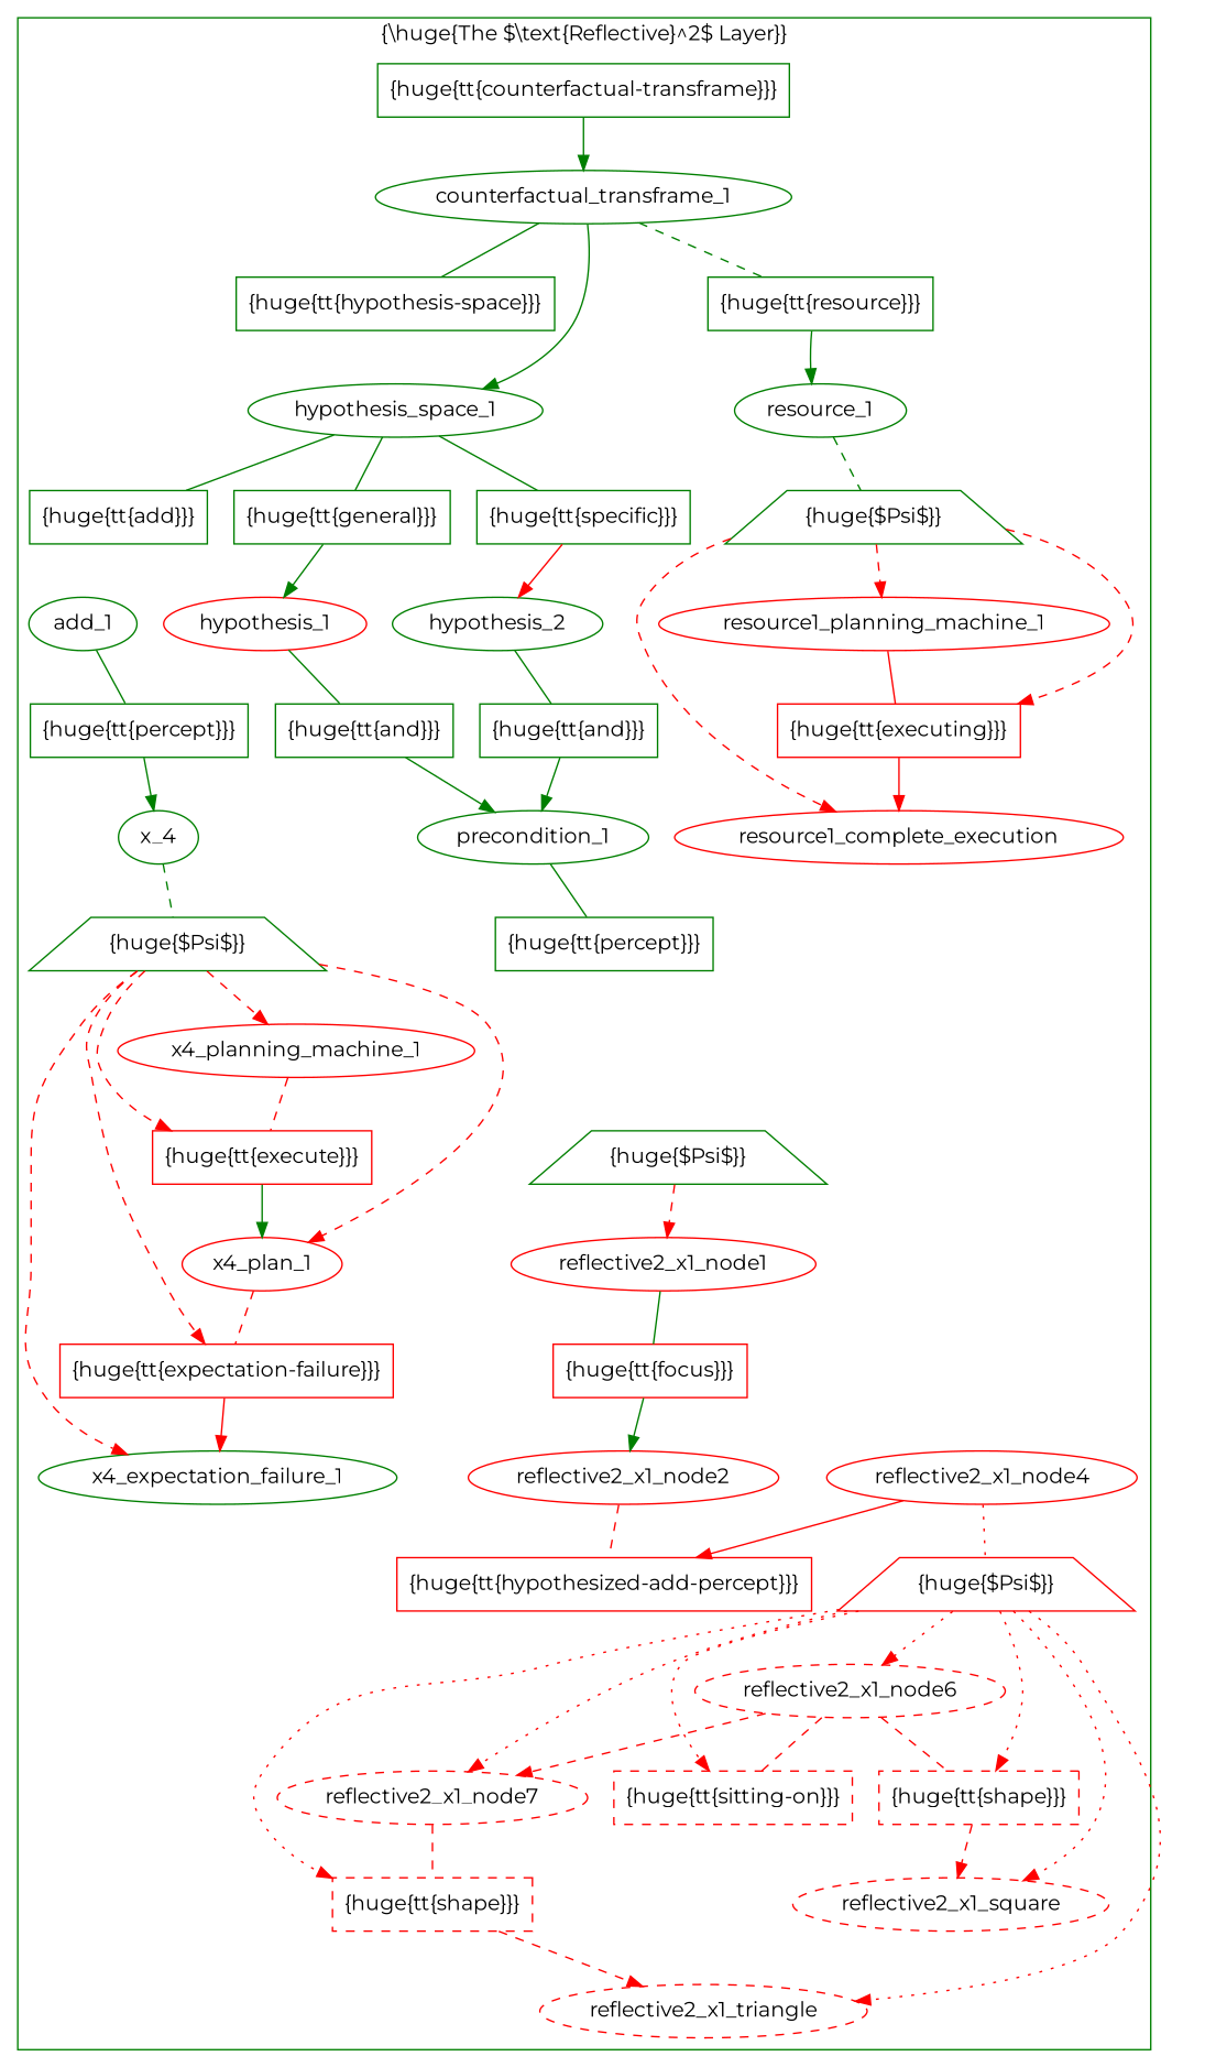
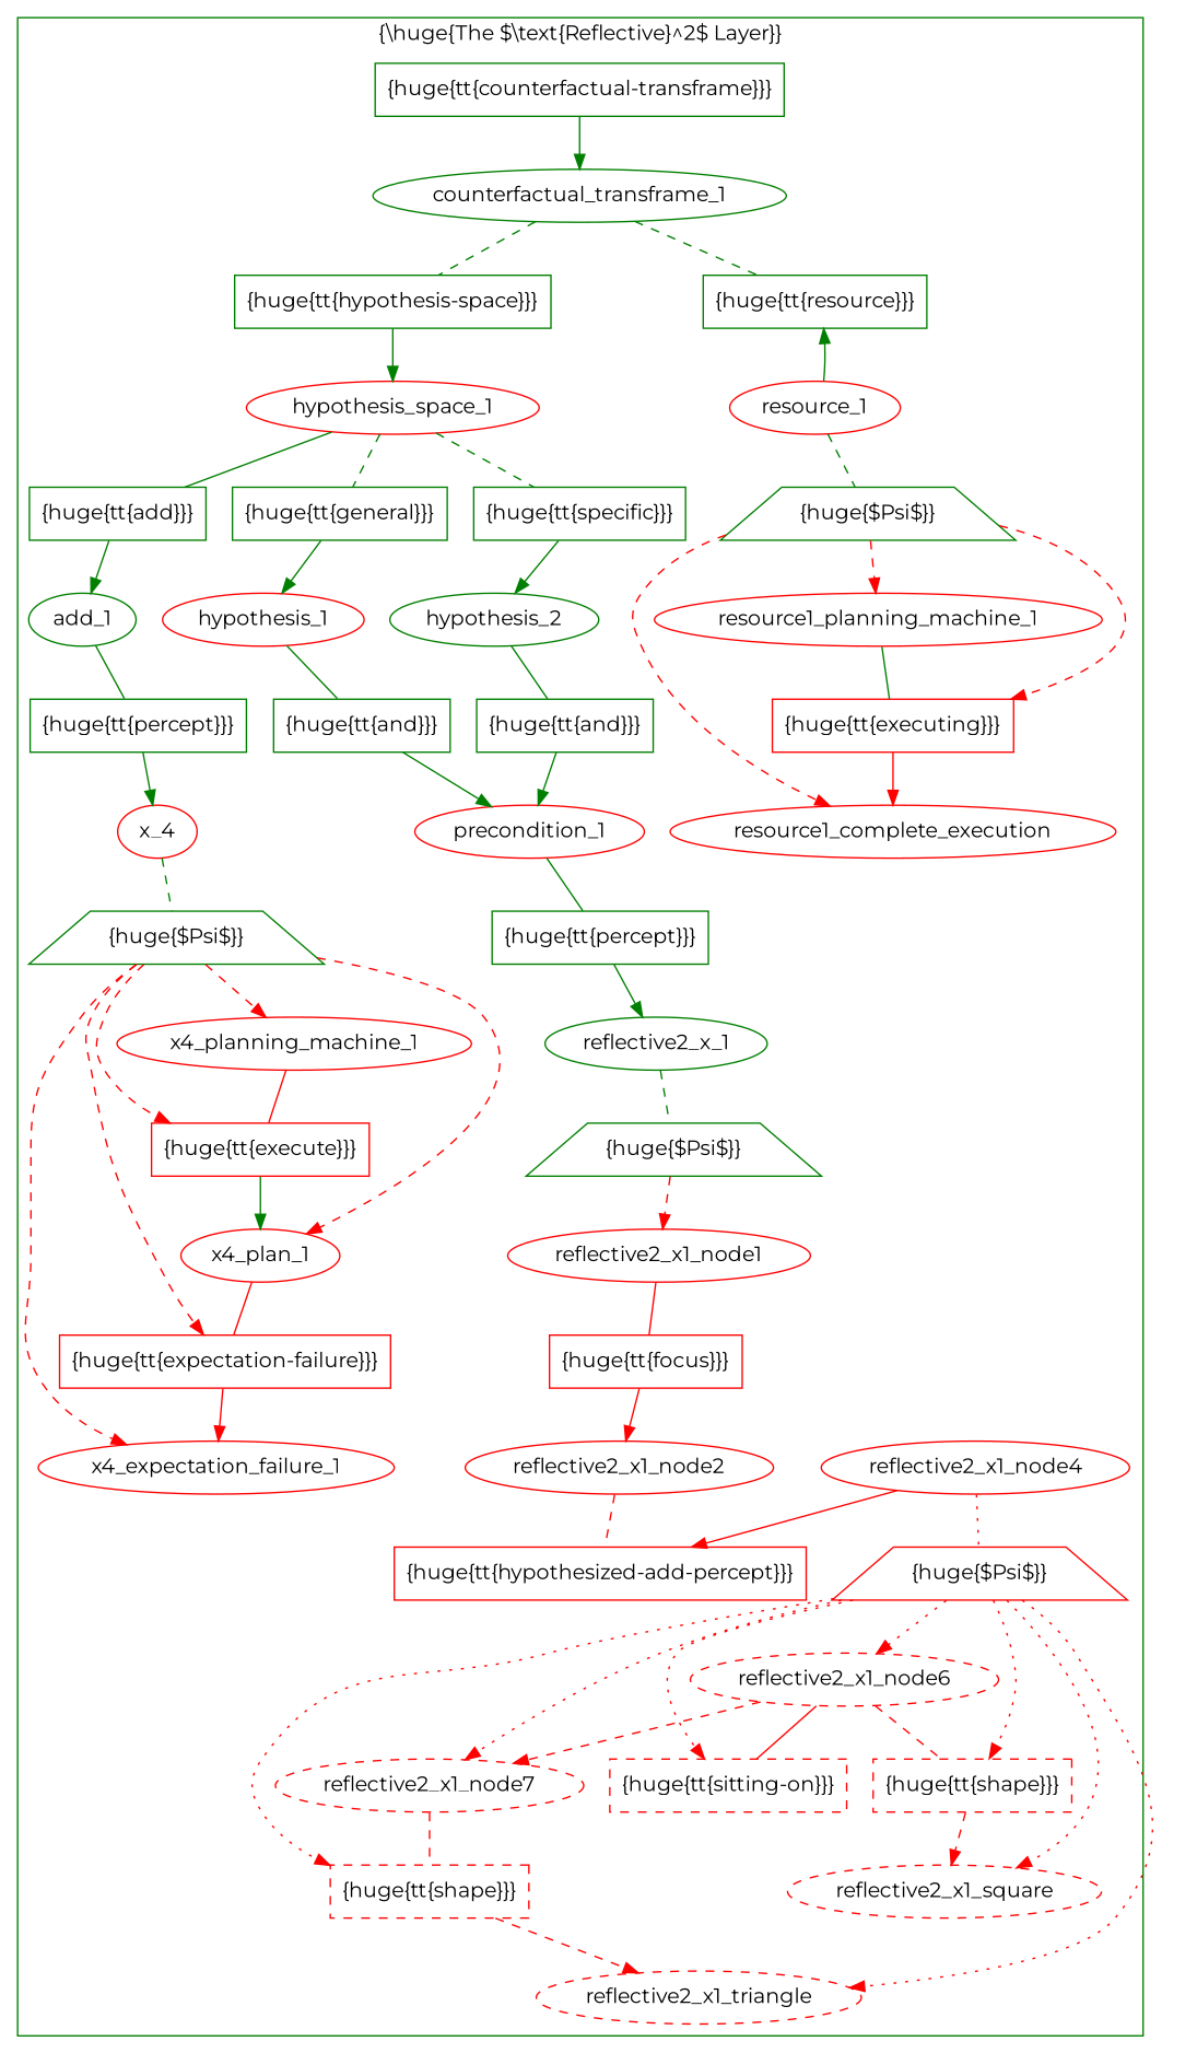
  digraph {
    fontname=Montserrat
    node [color=red fillcolor=white fontname=Montserrat style=filled]
    edge [color=red fontname=Montserrat style="-triangle 45"]
    reflective2_x1_node1 [texlbl="{\huge{\tt{Planning-Machine}}}"]
    n2 [label="{\huge{\tt{focus}}}" shape=box]
    reflective2_x1_node2 [texlbl="{\huge{\tt{Plan}}}"]
    n4 [label="{\huge{\tt{hypothesized-add-percept}}}" shape=box]
    reflective2_x1_node4 [texlbl="{\huge{\tt{Symbol*}}}"]
    n6 [label="{\huge{$\Psi$}}" margin="0.11,0.055" nodesep=0.02 shape=trapezium]
    reflective2_x1_node6 [style=dashed texlbl="{\huge{\tt{Block}}}"]
    reflective2_x1_triangle [style=dashed texlbl="{\huge{\tt{triangle}}}"]
    reflective2_x1_node7 [style=dashed texlbl="{\huge{\tt{Block}}}"]
    reflective2_x1_square [style=dashed texlbl="{\huge{\tt{square}}}"]
    n11 [label="{\huge{\tt{sitting-on}}}" shape=box style=dashed]
    n12 [label="{\huge{\tt{shape}}}" shape=box style=dashed]
    n13 [label="{\huge{\tt{shape}}}" shape=box style=dashed]
+   reflective2_x_1 [color="#007F00" texlbl="{\huge{\tt{Symbol*}}}"]
    n15 [color="#007F00" label="{\huge{$\Psi$}}" margin="0.11,0.055" nodesep=0.02 shape=trapezium]
    x4_planning_machine_1 [texlbl="{\huge{\tt{Planning-Machine}}}"]
    n17 [label="{\huge{\tt{execute}}}" shape=box]
    x4_plan_1 [texlbl="{\huge{\tt{Plan}}}"]
    n19 [label="{\huge{\tt{expectation-failure}}}" shape=box]
-   x4_expectation_failure_1 [color="#007F00" texlbl="{\huge{\tt{Expectation-Failure}}}"]
-   x_4 [color="#007F00" texlbl="{\huge{\tt{Symbol*}}}"]
+   x4_expectation_failure_1 [texlbl="{\huge{\tt{Expectation-Failure}}}"]
+   x_4 [texlbl="{\huge{\tt{Symbol*}}}"]
    n22 [color="#007F00" label="{\huge{$\Psi$}}" margin="0.11,0.055" nodesep=0.02 shape=trapezium]
-   precondition_1 [color="#007F00" texlbl="{\huge{\tt{Precondition}}}"]
+   precondition_1 [texlbl="{\huge{\tt{Precondition}}}"]
    n24 [color="#007F00" label="{\huge{\tt{percept}}}" shape=box]
    hypothesis_1 [texlbl="{\huge{\tt{Hypothesis}}}"]
    n26 [color="#007F00" label="{\huge{\tt{and}}}" shape=box]
    hypothesis_2 [color="#007F00" texlbl="{\huge{\tt{Hypothesis}}}"]
    n28 [color="#007F00" label="{\huge{\tt{and}}}" shape=box]
    add_1 [color="#007F00" texlbl="{\huge{\tt{Add}}}"]
    n30 [color="#007F00" label="{\huge{\tt{percept}}}" shape=box]
-   hypothesis_space_1 [color="#007F00" texlbl="{\huge{\tt{Hypothesis-Space}}}"]
+   hypothesis_space_1 [texlbl="{\huge{\tt{Hypothesis-Space}}}"]
    n32 [color="#007F00" label="{\huge{\tt{general}}}" shape=box]
    n33 [color="#007F00" label="{\huge{\tt{specific}}}" shape=box]
    n34 [color="#007F00" label="{\huge{\tt{add}}}" shape=box]
    resource1_planning_machine_1 [texlbl="{\huge{\tt{Planning-Machine}}}"]
    n36 [label="{\huge{\tt{executing}}}" shape=box]
    resource1_complete_execution [texlbl="{\huge{\tt{complete-execution}}}"]
-   resource_1 [color="#007F00" texlbl="{\huge{\tt{Resource*}}}"]
+   resource_1 [texlbl="{\huge{\tt{Resource*}}}"]
    n39 [color="#007F00" label="{\huge{$\Psi$}}" margin="0.11,0.055" nodesep=0.02 shape=trapezium]
    counterfactual_transframe_1 [color="#007F00" texlbl="$\begin{array}{c}\text{\huge{\tt{Counterfactual-}}}\\\text{\huge{\tt{Transframe}}}\end{array}$"]
    n41 [color="#007F00" label="{\huge{\tt{resource}}}" shape=box]
    n42 [color="#007F00" label="{\huge{\tt{hypothesis-space}}}" shape=box]
    n43 [color="#007F00" label="{\huge{\tt{counterfactual-transframe}}}" shape=box]
    subgraph cluster_1 {
      color="#007F00"
      label="{\\huge{The $\\text{Reflective}^2$ Layer}}"
      labelloc=t
      reflective2_x1_node1
      n2
      reflective2_x1_node2
      n4
      reflective2_x1_node4
      n6
      reflective2_x1_node6
      reflective2_x1_triangle
      reflective2_x1_node7
      reflective2_x1_square
      n11
      n12
      n13
+     reflective2_x_1
      n15
      x4_planning_machine_1
      n17
      x4_plan_1
      n19
      x4_expectation_failure_1
      x_4
      n22
      precondition_1
      n24
      hypothesis_1
      n26
      hypothesis_2
      n28
      add_1
      n30
      hypothesis_space_1
      n32
      n33
      n34
      resource1_planning_machine_1
      n36
      resource1_complete_execution
      resource_1
      n39
      counterfactual_transframe_1
      n41
      n42
      n43
    }
-   reflective2_x1_node1 -> n2 [arrowhead=none color="#007F00" style=""]
-   n2 -> reflective2_x1_node2 [color="#007F00"]
+   reflective2_x1_node1 -> n2 [arrowhead=none style=""]
+   n2 -> reflective2_x1_node2
    reflective2_x1_node2 -> n4 [arrowhead=none style=dashed]
    reflective2_x1_node4 -> n4
    reflective2_x1_node4 -> n6 [arrowhead=none style=dotted]
    n6 -> reflective2_x1_node6 [style="-triangle 45,dotted"]
    n6 -> reflective2_x1_triangle [style="-triangle 45,dotted"]
    n6 -> reflective2_x1_node7 [style="-triangle 45,dotted"]
    n6 -> reflective2_x1_square [style="-triangle 45,dotted"]
    n6 -> n11 [style="-triangle 45,dotted"]
    n6 -> n12 [style="-triangle 45,dotted"]
    n6 -> n13 [style="-triangle 45,dotted"]
    reflective2_x1_node6 -> reflective2_x1_node7 [style="-triangle 45,dashed"]
-   reflective2_x1_node6 -> n11 [arrowhead=none style=dashed]
+   reflective2_x1_node6 -> n11 [arrowhead=none style=solid]
    reflective2_x1_node6 -> n12 [arrowhead=none style=dashed]
    reflective2_x1_node7 -> n13 [arrowhead=none style=dashed]
    n12 -> reflective2_x1_square [style="-triangle 45,dashed"]
    n13 -> reflective2_x1_triangle [style="-triangle 45,dashed"]
+   reflective2_x_1 -> n15 [arrowhead=none color="#007F00" style=dashed]
    n15 -> reflective2_x1_node1 [style="-triangle 45,dashed"]
-   x4_planning_machine_1 -> n17 [arrowhead=none style=dashed]
+   x4_planning_machine_1 -> n17 [arrowhead=none style=""]
    n17 -> x4_plan_1 [color="#007F00"]
-   x4_plan_1 -> n19 [arrowhead=none style=dashed]
+   x4_plan_1 -> n19 [arrowhead=none style=""]
    n19 -> x4_expectation_failure_1
    x_4 -> n22 [arrowhead=none color="#007F00" style=dashed]
    n22 -> x4_planning_machine_1 [style="-triangle 45,dashed"]
    n22 -> n17 [style="-triangle 45,dashed"]
    n22 -> x4_plan_1 [style="-triangle 45,dashed"]
    n22 -> n19 [style="-triangle 45,dashed"]
    n22 -> x4_expectation_failure_1 [style="-triangle 45,dashed"]
    precondition_1 -> n24 [arrowhead=none color="#007F00" style=""]
+   n24 -> reflective2_x_1 [color="#007F00"]
    hypothesis_1 -> n26 [arrowhead=none color="#007F00" style=""]
    n26 -> precondition_1 [color="#007F00"]
    hypothesis_2 -> n28 [arrowhead=none color="#007F00" style=""]
    n28 -> precondition_1 [color="#007F00"]
    add_1 -> n30 [arrowhead=none color="#007F00" style=""]
    n30 -> x_4 [color="#007F00"]
-   hypothesis_space_1 -> n32 [arrowhead=none color="#007F00" style=""]
-   hypothesis_space_1 -> n33 [arrowhead=none color="#007F00" style=""]
+   hypothesis_space_1 -> n32 [arrowhead=none color="#007F00" style=dashed]
+   hypothesis_space_1 -> n33 [arrowhead=none color="#007F00" style=dashed]
    hypothesis_space_1 -> n34 [arrowhead=none color="#007F00" style=""]
    n32 -> hypothesis_1 [color="#007F00"]
-   n33 -> hypothesis_2
-   resource1_planning_machine_1 -> n36 [arrowhead=none style=""]
+   n33 -> hypothesis_2 [color="#007F00"]
+   n34 -> add_1 [color="#007F00"]
+   resource1_planning_machine_1 -> n36 [arrowhead=none color="#007F00" style=""]
    n36 -> resource1_complete_execution
    resource_1 -> n39 [arrowhead=none color="#007F00" style=dashed]
    n39 -> resource1_planning_machine_1 [style="-triangle 45,dashed"]
    n39 -> n36 [style="-triangle 45,dashed"]
    n39 -> resource1_complete_execution [style="-triangle 45,dashed"]
    counterfactual_transframe_1 -> n41 [arrowhead=none color="#007F00" style=dashed]
-   counterfactual_transframe_1 -> n42 [arrowhead=none color="#007F00" style=""]
-   n41 -> resource_1 [color="#007F00"]
-   counterfactual_transframe_1 -> hypothesis_space_1 [color="#007F00"]
+   counterfactual_transframe_1 -> n42 [arrowhead=none color="#007F00" style=dashed]
+   resource_1 -> n41 [color="#007F00"]
+   n42 -> hypothesis_space_1 [color="#007F00"]
    n43 -> counterfactual_transframe_1 [color="#007F00"]
  }
